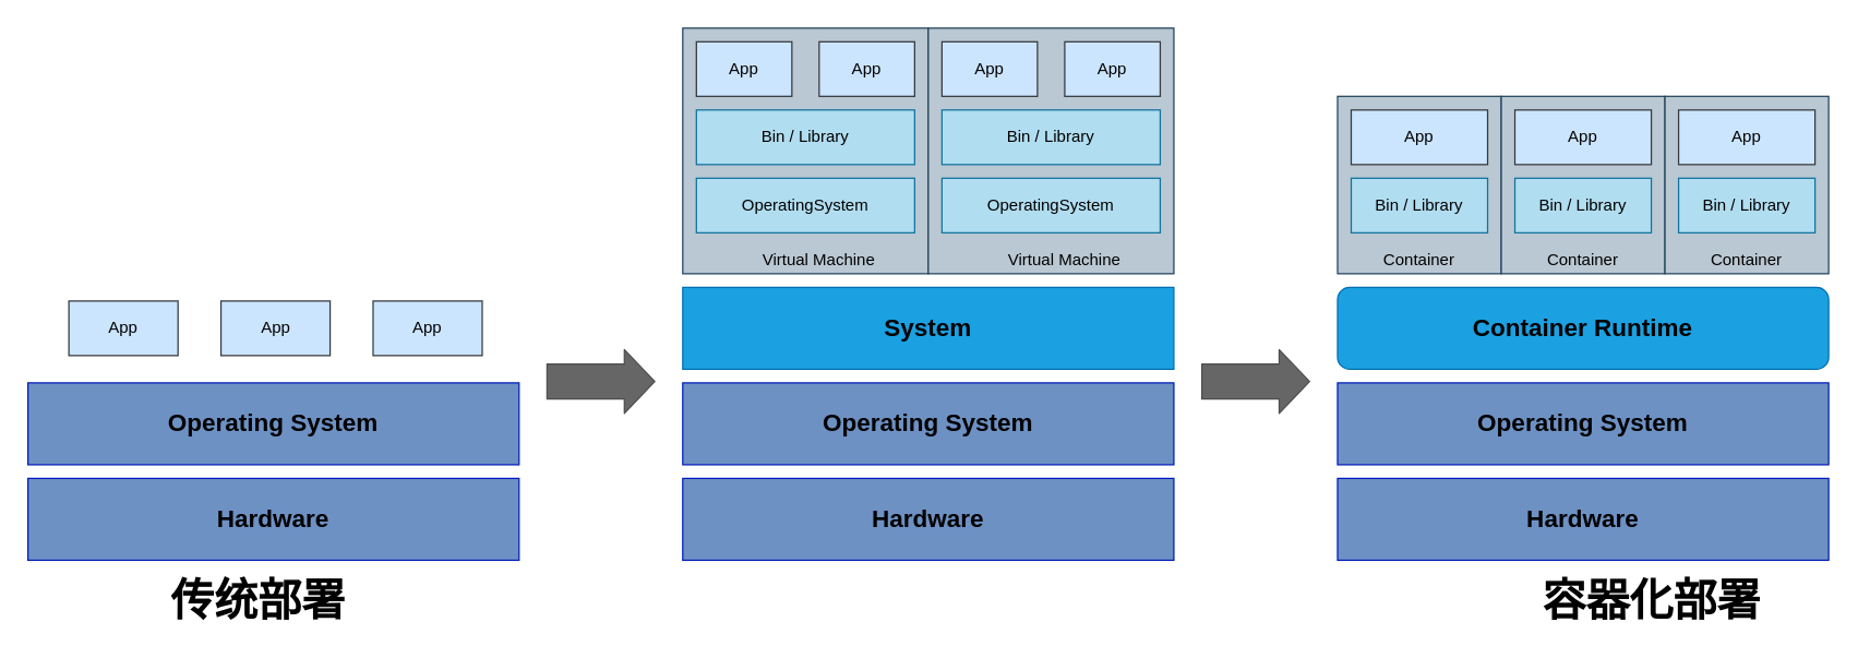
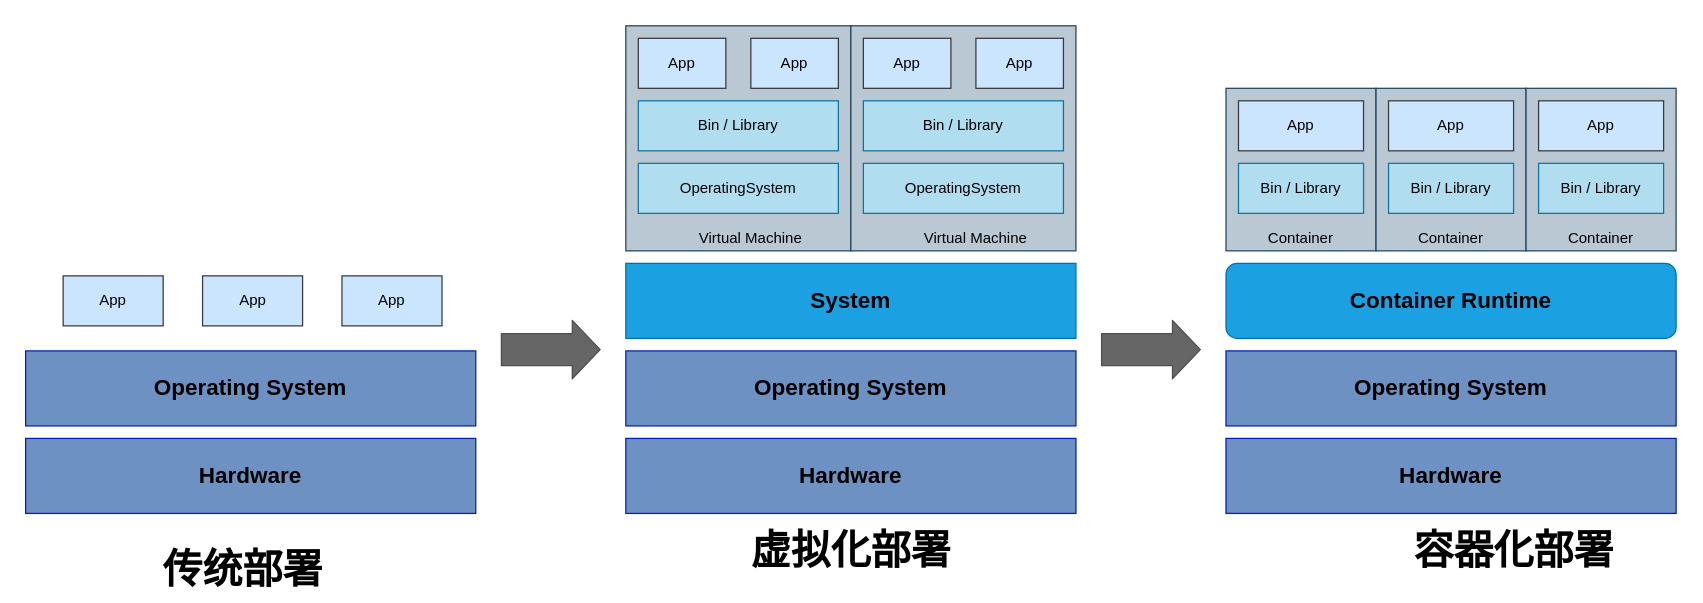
  <mxCell id="0" />
  <mxCell id="1" parent="0" />
  <mxCell id="2" value="" style="rounded=0;whiteSpace=wrap;html=1;fillColor=#bac8d3;strokeColor=#23445d;" vertex="1" parent="1"><mxGeometry x="500" y="20" width="180" height="180" as="geometry" /></mxCell>
  <mxCell id="3" value="App" style="rounded=0;whiteSpace=wrap;html=1;fillColor=#cce5ff;strokeColor=#36393d;" vertex="1" parent="1"><mxGeometry x="510" y="30" width="70" height="40" as="geometry" /></mxCell>
  <mxCell id="4" value="App" style="rounded=0;whiteSpace=wrap;html=1;fillColor=#cce5ff;strokeColor=#36393d;" vertex="1" parent="1"><mxGeometry x="600" y="30" width="70" height="40" as="geometry" /></mxCell>
  <mxCell id="5" value="Bin / Library" style="rounded=0;whiteSpace=wrap;html=1;fillColor=#b1ddf0;strokeColor=#10739e;" vertex="1" parent="1"><mxGeometry x="510" y="80" width="160" height="40" as="geometry" /></mxCell>
  <mxCell id="6" value="OperatingSystem" style="rounded=0;whiteSpace=wrap;html=1;fillColor=#b1ddf0;strokeColor=#10739e;" vertex="1" parent="1"><mxGeometry x="510" y="130" width="160" height="40" as="geometry" /></mxCell>
  <mxCell id="7" value="Virtual Machine&lt;br&gt;" style="text;html=1;strokeColor=none;fillColor=none;align=center;verticalAlign=middle;whiteSpace=wrap;rounded=0;" vertex="1" parent="1"><mxGeometry x="555" y="180" width="90" height="20" as="geometry" /></mxCell>
  <mxCell id="8" value="" style="rounded=0;whiteSpace=wrap;html=1;fillColor=#bac8d3;strokeColor=#23445d;" vertex="1" parent="1"><mxGeometry x="680" y="20" width="180" height="180" as="geometry" /></mxCell>
  <mxCell id="9" value="App" style="rounded=0;whiteSpace=wrap;html=1;fillColor=#cce5ff;strokeColor=#36393d;" vertex="1" parent="1"><mxGeometry x="690" y="30" width="70" height="40" as="geometry" /></mxCell>
  <mxCell id="10" value="App" style="rounded=0;whiteSpace=wrap;html=1;fillColor=#cce5ff;strokeColor=#36393d;" vertex="1" parent="1"><mxGeometry x="780" y="30" width="70" height="40" as="geometry" /></mxCell>
  <mxCell id="11" value="Bin / Library" style="rounded=0;whiteSpace=wrap;html=1;fillColor=#b1ddf0;strokeColor=#10739e;" vertex="1" parent="1"><mxGeometry x="690" y="80" width="160" height="40" as="geometry" /></mxCell>
  <mxCell id="12" value="OperatingSystem" style="rounded=0;whiteSpace=wrap;html=1;fillColor=#b1ddf0;strokeColor=#10739e;" vertex="1" parent="1"><mxGeometry x="690" y="130" width="160" height="40" as="geometry" /></mxCell>
  <mxCell id="13" value="Virtual Machine&lt;br&gt;" style="text;html=1;strokeColor=none;fillColor=none;align=center;verticalAlign=middle;whiteSpace=wrap;rounded=0;" vertex="1" parent="1"><mxGeometry x="735" y="180" width="90" height="20" as="geometry" /></mxCell>
  <mxCell id="14" value="&lt;font style=&quot;font-size: 18px&quot;&gt;&lt;b&gt;System&lt;/b&gt;&lt;/font&gt;" style="rounded=0;whiteSpace=wrap;html=1;fillColor=#1ba1e2;strokeColor=#006EAF;fontColor=#000000;" vertex="1" parent="1"><mxGeometry x="500" y="210" width="360" height="60" as="geometry" /></mxCell>
  <mxCell id="15" value="&lt;font style=&quot;font-size: 18px&quot;&gt;&lt;span style=&quot;font-size: 18px;&quot;&gt;Hardware&lt;/span&gt;&lt;/font&gt;" style="rounded=0;whiteSpace=wrap;html=1;fillColor=#6E91C4;strokeColor=#001DBC;fontColor=#000000;fontStyle=1;fontSize=18;" vertex="1" parent="1"><mxGeometry x="500" y="350" width="360" height="60" as="geometry" /></mxCell>
  <mxCell id="16" value="&lt;font style=&quot;font-size: 18px&quot;&gt;&lt;span style=&quot;font-size: 18px;&quot;&gt;Operating System&lt;/span&gt;&lt;/font&gt;" style="rounded=0;whiteSpace=wrap;html=1;fillColor=#6E91C4;strokeColor=#001DBC;fontColor=#000000;fontStyle=1;fontSize=18;" vertex="1" parent="1"><mxGeometry x="500" y="280" width="360" height="60" as="geometry" /></mxCell>
  <mxCell id="17" value="&lt;font style=&quot;font-size: 18px&quot;&gt;&lt;b&gt;Container Runtime&lt;/b&gt;&lt;/font&gt;" style="whiteSpace=wrap;html=1;fillColor=#1ba1e2;strokeColor=#006EAF;fontColor=#000000;rounded=1;" vertex="1" parent="1"><mxGeometry x="980" y="210" width="360" height="60" as="geometry" /></mxCell>
  <mxCell id="18" value="&lt;font style=&quot;font-size: 18px&quot;&gt;&lt;span style=&quot;font-size: 18px;&quot;&gt;Hardware&lt;/span&gt;&lt;/font&gt;" style="rounded=0;whiteSpace=wrap;html=1;fillColor=#6E91C4;strokeColor=#001DBC;fontColor=#000000;fontStyle=1;fontSize=18;" vertex="1" parent="1"><mxGeometry x="980" y="350" width="360" height="60" as="geometry" /></mxCell>
  <mxCell id="19" value="&lt;font style=&quot;font-size: 18px&quot;&gt;&lt;span style=&quot;font-size: 18px;&quot;&gt;Operating System&lt;/span&gt;&lt;/font&gt;" style="rounded=0;whiteSpace=wrap;html=1;fillColor=#6E91C4;strokeColor=#001DBC;fontColor=#000000;fontStyle=1;fontSize=18;" vertex="1" parent="1"><mxGeometry x="980" y="280" width="360" height="60" as="geometry" /></mxCell>
  <mxCell id="20" value="&lt;font style=&quot;font-size: 18px&quot;&gt;&lt;span style=&quot;font-size: 18px;&quot;&gt;Hardware&lt;/span&gt;&lt;/font&gt;" style="rounded=0;whiteSpace=wrap;html=1;fillColor=#6E91C4;strokeColor=#001DBC;fontColor=#000000;fontStyle=1;fontSize=18;" vertex="1" parent="1"><mxGeometry x="20" y="350" width="360" height="60" as="geometry" /></mxCell>
  <mxCell id="21" value="&lt;font style=&quot;font-size: 18px&quot;&gt;&lt;span style=&quot;font-size: 18px;&quot;&gt;Operating System&lt;/span&gt;&lt;/font&gt;" style="rounded=0;whiteSpace=wrap;html=1;fillColor=#6E91C4;strokeColor=#001DBC;fontColor=#000000;fontStyle=1;fontSize=18;" vertex="1" parent="1"><mxGeometry x="20" y="280" width="360" height="60" as="geometry" /></mxCell>
  <mxCell id="22" value="" style="shape=flexArrow;endArrow=classic;html=1;width=25.714;endSize=7.1;strokeColor=#4D4D4D;fillColor=#666666;" edge="1" parent="1"><mxGeometry width="50" height="50" relative="1" as="geometry"><mxPoint x="400" y="279" as="sourcePoint" /><mxPoint x="480" y="279" as="targetPoint" /></mxGeometry></mxCell>
  <mxCell id="23" value="" style="shape=flexArrow;endArrow=classic;html=1;width=25.714;endSize=7.1;strokeColor=#4D4D4D;fillColor=#666666;" edge="1" parent="1"><mxGeometry width="50" height="50" relative="1" as="geometry"><mxPoint x="880" y="279" as="sourcePoint" /><mxPoint x="960" y="279" as="targetPoint" /></mxGeometry></mxCell>
  <mxCell id="24" value="App" style="rounded=0;whiteSpace=wrap;html=1;fillColor=#cce5ff;strokeColor=#36393d;" vertex="1" parent="1"><mxGeometry x="50" y="220" width="80" height="40" as="geometry" /></mxCell>
  <mxCell id="25" value="App" style="rounded=0;whiteSpace=wrap;html=1;fillColor=#cce5ff;strokeColor=#36393d;" vertex="1" parent="1"><mxGeometry x="161.5" y="220" width="80" height="40" as="geometry" /></mxCell>
  <mxCell id="26" value="App" style="rounded=0;whiteSpace=wrap;html=1;fillColor=#cce5ff;strokeColor=#36393d;" vertex="1" parent="1"><mxGeometry x="273" y="220" width="80" height="40" as="geometry" /></mxCell>
  <mxCell id="27" value="" style="rounded=0;whiteSpace=wrap;html=1;fillColor=#bac8d3;strokeColor=#23445d;" vertex="1" parent="1"><mxGeometry x="980" y="70" width="120" height="130" as="geometry" /></mxCell>
  <mxCell id="28" value="App" style="rounded=0;whiteSpace=wrap;html=1;fillColor=#cce5ff;strokeColor=#36393d;" vertex="1" parent="1"><mxGeometry x="990" y="80" width="100" height="40" as="geometry" /></mxCell>
  <mxCell id="29" value="Bin / Library" style="rounded=0;whiteSpace=wrap;html=1;fillColor=#b1ddf0;strokeColor=#10739e;" vertex="1" parent="1"><mxGeometry x="990" y="130" width="100" height="40" as="geometry" /></mxCell>
  <mxCell id="30" value="Container&lt;br&gt;" style="text;html=1;strokeColor=none;fillColor=none;align=center;verticalAlign=middle;whiteSpace=wrap;rounded=0;" vertex="1" parent="1"><mxGeometry x="1010" y="180" width="60" height="20" as="geometry" /></mxCell>
  <mxCell id="31" value="" style="rounded=0;whiteSpace=wrap;html=1;fillColor=#bac8d3;strokeColor=#23445d;" vertex="1" parent="1"><mxGeometry x="1100" y="70" width="120" height="130" as="geometry" /></mxCell>
  <mxCell id="32" value="App" style="rounded=0;whiteSpace=wrap;html=1;fillColor=#cce5ff;strokeColor=#36393d;" vertex="1" parent="1"><mxGeometry x="1110" y="80" width="100" height="40" as="geometry" /></mxCell>
  <mxCell id="33" value="Bin / Library" style="rounded=0;whiteSpace=wrap;html=1;fillColor=#b1ddf0;strokeColor=#10739e;" vertex="1" parent="1"><mxGeometry x="1110" y="130" width="100" height="40" as="geometry" /></mxCell>
  <mxCell id="34" value="Container&lt;br&gt;" style="text;html=1;strokeColor=none;fillColor=none;align=center;verticalAlign=middle;whiteSpace=wrap;rounded=0;" vertex="1" parent="1"><mxGeometry x="1130" y="180" width="60" height="20" as="geometry" /></mxCell>
  <mxCell id="35" value="" style="rounded=0;whiteSpace=wrap;html=1;fillColor=#bac8d3;strokeColor=#23445d;" vertex="1" parent="1"><mxGeometry x="1220" y="70" width="120" height="130" as="geometry" /></mxCell>
  <mxCell id="36" value="App" style="rounded=0;whiteSpace=wrap;html=1;fillColor=#cce5ff;strokeColor=#36393d;" vertex="1" parent="1"><mxGeometry x="1230" y="80" width="100" height="40" as="geometry" /></mxCell>
  <mxCell id="37" value="Bin / Library" style="rounded=0;whiteSpace=wrap;html=1;fillColor=#b1ddf0;strokeColor=#10739e;" vertex="1" parent="1"><mxGeometry x="1230" y="130" width="100" height="40" as="geometry" /></mxCell>
  <mxCell id="38" value="Container&lt;br&gt;" style="text;html=1;strokeColor=none;fillColor=none;align=center;verticalAlign=middle;whiteSpace=wrap;rounded=0;" vertex="1" parent="1"><mxGeometry x="1250" y="180" width="60" height="20" as="geometry" /></mxCell>
- <mxCell id="39" value="&lt;b&gt;&lt;font style=&quot;font-size: 32px&quot;&gt;传统部署&lt;/font&gt;&lt;/b&gt;" style="text;html=1;strokeColor=none;fillColor=none;align=center;verticalAlign=middle;whiteSpace=wrap;rounded=0;fontSize=18;fontColor=#000000;" vertex="1" parent="1"><mxGeometry x="80" y="420" width="218" height="40" as="geometry" /></mxCell>
+ <mxCell id="39" value="&lt;b&gt;&lt;font style=&quot;font-size: 32px&quot;&gt;传统部署&lt;/font&gt;&lt;/b&gt;" style="text;html=1;strokeColor=none;fillColor=none;align=center;verticalAlign=middle;whiteSpace=wrap;rounded=0;fontSize=18;fontColor=#000000;" vertex="1" parent="1"><mxGeometry x="85" y="435" width="218" height="40" as="geometry" /></mxCell>
+ <mxCell id="40" value="&lt;b&gt;&lt;font style=&quot;font-size: 32px&quot;&gt;虚拟化部署&lt;/font&gt;&lt;/b&gt;" style="text;html=1;strokeColor=none;fillColor=none;align=center;verticalAlign=middle;whiteSpace=wrap;rounded=0;fontSize=18;fontColor=#000000;" vertex="1" parent="1"><mxGeometry x="555.5" y="420" width="249" height="40" as="geometry" /></mxCell>
  <mxCell id="41" value="&lt;b&gt;&lt;font style=&quot;font-size: 32px&quot;&gt;容器化部署&lt;/font&gt;&lt;/b&gt;" style="text;html=1;strokeColor=none;fillColor=none;align=center;verticalAlign=middle;whiteSpace=wrap;rounded=0;fontSize=18;fontColor=#000000;" vertex="1" parent="1"><mxGeometry x="1085.5" y="420" width="249" height="40" as="geometry" /></mxCell>
